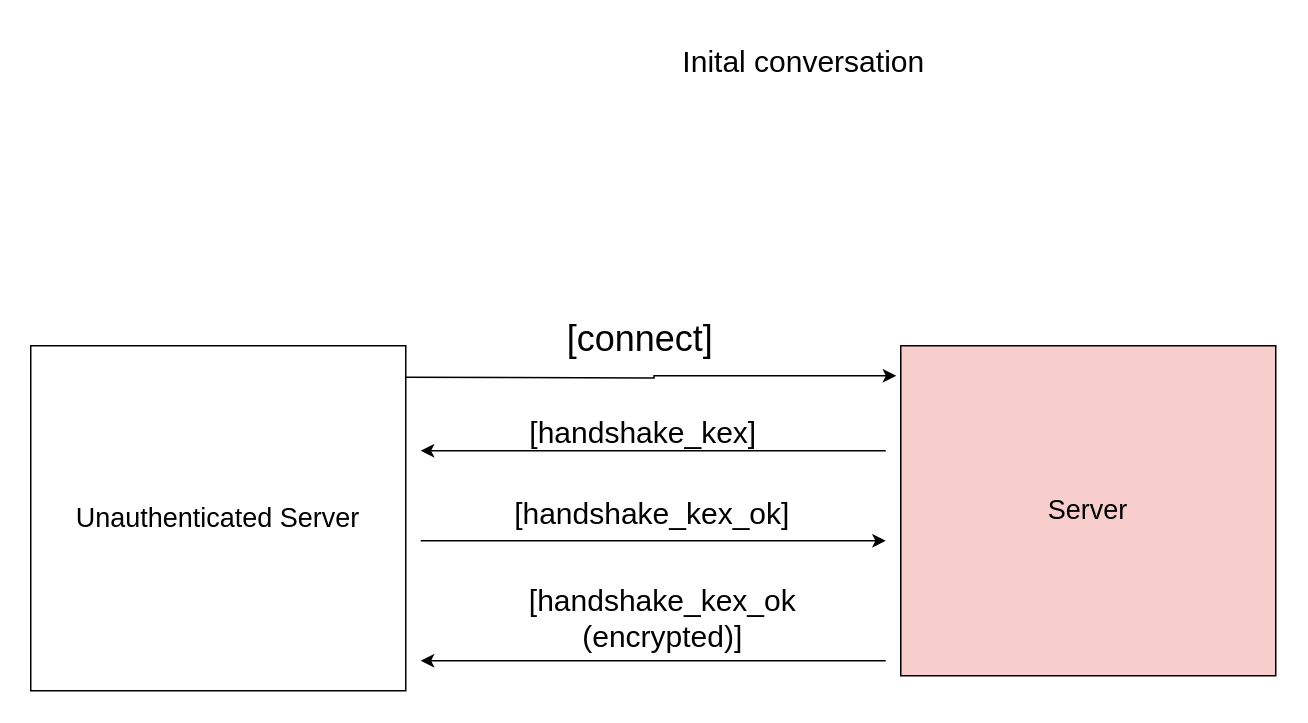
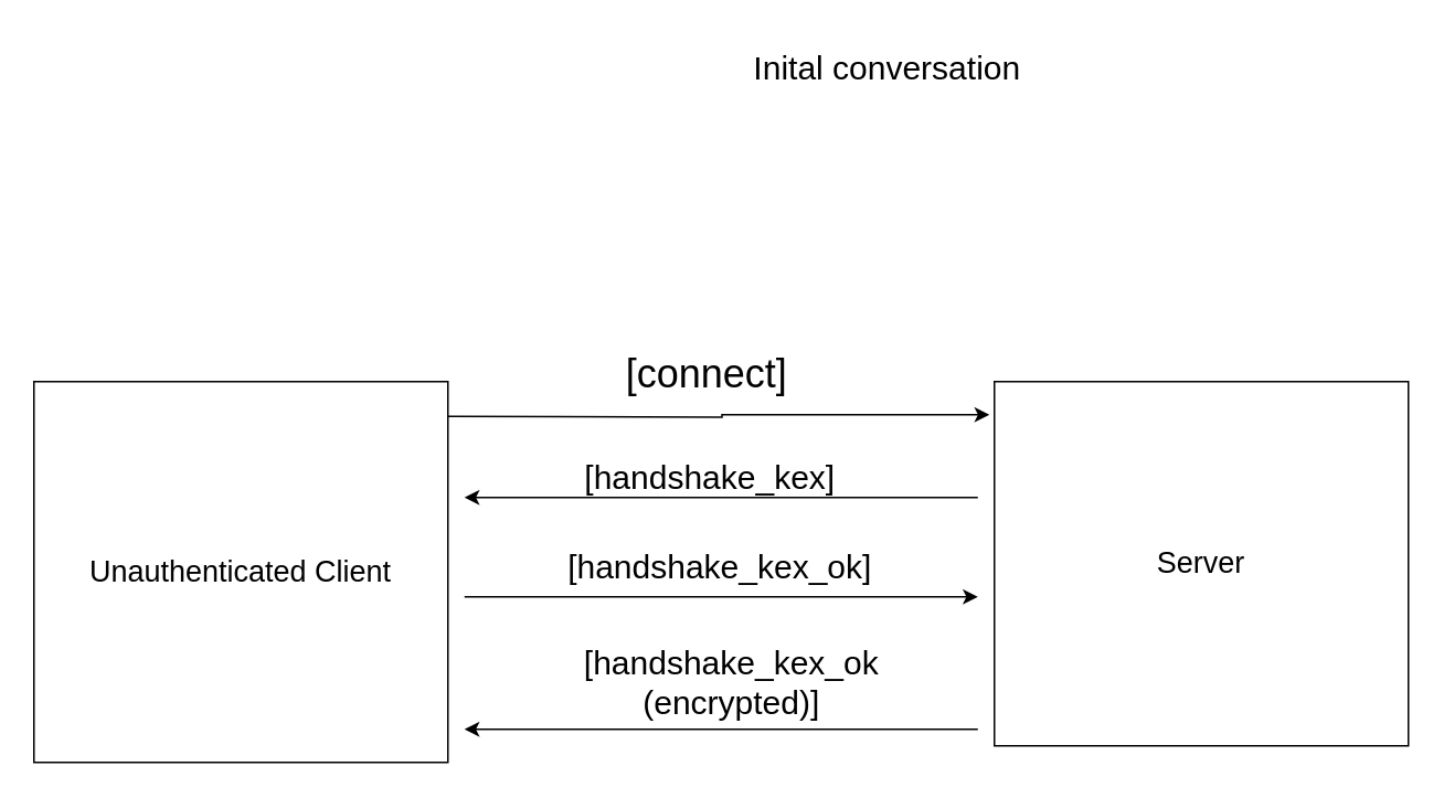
  <mxCell id="0" />
  <mxCell id="1" parent="0" />
  <mxCell id="2" style="edgeStyle=orthogonalEdgeStyle;rounded=0;orthogonalLoop=1;jettySize=auto;html=1;entryX=-0.012;entryY=0.091;entryDx=0;entryDy=0;entryPerimeter=0;" edge="1" parent="1" target="5"><mxGeometry relative="1" as="geometry"><mxPoint x="270" y="251" as="sourcePoint" /><mxPoint x="520" y="251" as="targetPoint" /></mxGeometry></mxCell>
  <mxCell id="3" value="[connect]" style="edgeLabel;html=1;align=center;verticalAlign=middle;resizable=0;points=[];fontSize=24;" vertex="1" connectable="0" parent="2"><mxGeometry x="0.088" relative="1" as="geometry"><mxPoint x="-22" y="-25" as="offset" /></mxGeometry></mxCell>
- <mxCell id="4" value="&lt;font style=&quot;font-size: 18px;&quot;&gt;Unauthenticated Server&lt;/font&gt;" style="rounded=0;whiteSpace=wrap;html=1;" vertex="1" parent="1"><mxGeometry x="20" y="230" width="250" height="230" as="geometry" /></mxCell>
- <mxCell id="5" value="&lt;font style=&quot;font-size: 18px;&quot;&gt;Server&lt;/font&gt;" style="rounded=0;whiteSpace=wrap;html=1;fillColor=#f8cecc;" vertex="1" parent="1"><mxGeometry x="600" y="230" width="250" height="220" as="geometry" /></mxCell>
+ <mxCell id="4" value="&lt;font style=&quot;font-size: 18px;&quot;&gt;Unauthenticated Client&lt;/font&gt;" style="rounded=0;whiteSpace=wrap;html=1;" vertex="1" parent="1"><mxGeometry x="20" y="230" width="250" height="230" as="geometry" /></mxCell>
+ <mxCell id="5" value="&lt;font style=&quot;font-size: 18px;&quot;&gt;Server&lt;/font&gt;" style="rounded=0;whiteSpace=wrap;html=1;" vertex="1" parent="1"><mxGeometry x="600" y="230" width="250" height="220" as="geometry" /></mxCell>
  <mxCell id="6" value="Inital conversation" style="text;html=1;align=center;verticalAlign=middle;resizable=0;points=[];autosize=1;strokeColor=none;fillColor=none;fontSize=20;" vertex="1" parent="1"><mxGeometry x="445" y="20" width="180" height="40" as="geometry" /></mxCell>
  <mxCell id="7" style="edgeStyle=orthogonalEdgeStyle;rounded=0;orthogonalLoop=1;jettySize=auto;html=1;entryX=0;entryY=0.5;entryDx=0;entryDy=0;" edge="1" parent="1"><mxGeometry relative="1" as="geometry"><mxPoint x="590" y="300" as="sourcePoint" /><mxPoint x="280" y="300" as="targetPoint" /></mxGeometry></mxCell>
  <mxCell id="8" value="[handshake_kex]" style="edgeLabel;html=1;align=center;verticalAlign=middle;resizable=0;points=[];fontSize=20;" vertex="1" connectable="0" parent="7"><mxGeometry x="0.088" y="-1" relative="1" as="geometry"><mxPoint x="6" y="-13" as="offset" /></mxGeometry></mxCell>
  <mxCell id="9" style="edgeStyle=orthogonalEdgeStyle;rounded=0;orthogonalLoop=1;jettySize=auto;html=1;" edge="1" parent="1"><mxGeometry relative="1" as="geometry"><mxPoint x="280" y="360" as="sourcePoint" /><mxPoint x="590" y="360" as="targetPoint" /></mxGeometry></mxCell>
  <mxCell id="10" value="[handshake_kex_ok]" style="edgeLabel;html=1;align=center;verticalAlign=middle;resizable=0;points=[];fontSize=20;" vertex="1" connectable="0" parent="9"><mxGeometry x="0.088" y="-1" relative="1" as="geometry"><mxPoint x="-16" y="-21" as="offset" /></mxGeometry></mxCell>
  <mxCell id="11" style="edgeStyle=orthogonalEdgeStyle;rounded=0;orthogonalLoop=1;jettySize=auto;html=1;entryX=0;entryY=0.5;entryDx=0;entryDy=0;" edge="1" parent="1"><mxGeometry relative="1" as="geometry"><mxPoint x="590" y="440" as="sourcePoint" /><mxPoint x="280" y="440" as="targetPoint" /></mxGeometry></mxCell>
  <mxCell id="12" value="[handshake_kex_ok &lt;br&gt;(encrypted)]" style="edgeLabel;html=1;align=center;verticalAlign=middle;resizable=0;points=[];fontSize=20;" vertex="1" connectable="0" parent="11"><mxGeometry x="0.088" y="-1" relative="1" as="geometry"><mxPoint x="19" y="-29" as="offset" /></mxGeometry></mxCell>
